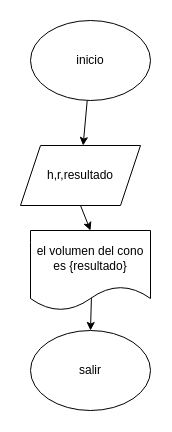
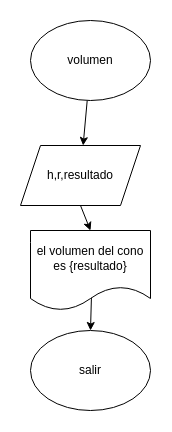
  <mxCell id="0" />
  <mxCell id="1" parent="0" />
  <mxCell id="2" value="" style="edgeStyle=none;html=1;" edge="1" parent="1" source="3" target="4"><mxGeometry relative="1" as="geometry" /></mxCell>
- <mxCell id="3" value="inicio" style="ellipse;whiteSpace=wrap;html=1;" vertex="1" parent="1"><mxGeometry x="30" y="20" width="120" height="80" as="geometry" /></mxCell>
+ <mxCell id="3" value="volumen" style="ellipse;whiteSpace=wrap;html=1;" vertex="1" parent="1"><mxGeometry x="30" y="20" width="120" height="80" as="geometry" /></mxCell>
  <mxCell id="4" value="h,r,resultado" style="shape=parallelogram;perimeter=parallelogramPerimeter;whiteSpace=wrap;html=1;fixedSize=1;" vertex="1" parent="1"><mxGeometry x="20" y="145" width="120" height="60" as="geometry" /></mxCell>
  <mxCell id="5" style="edgeStyle=none;html=1;entryX=0.5;entryY=0;entryDx=0;entryDy=0;exitX=0.5;exitY=1;exitDx=0;exitDy=0;" edge="1" parent="1" source="4" target="7"><mxGeometry relative="1" as="geometry" /></mxCell>
  <mxCell id="6" style="edgeStyle=none;html=1;entryX=0.5;entryY=0;entryDx=0;entryDy=0;exitX=0.508;exitY=0.82;exitDx=0;exitDy=0;exitPerimeter=0;" edge="1" parent="1" source="7" target="8"><mxGeometry relative="1" as="geometry" /></mxCell>
  <mxCell id="7" value="el volumen del cono&lt;br&gt;es {resultado}" style="shape=document;whiteSpace=wrap;html=1;boundedLbl=1;" vertex="1" parent="1"><mxGeometry x="30" y="230" width="120" height="80" as="geometry" /></mxCell>
  <mxCell id="8" value="salir&lt;br&gt;" style="ellipse;whiteSpace=wrap;html=1;" vertex="1" parent="1"><mxGeometry x="30" y="330" width="120" height="80" as="geometry" /></mxCell>
